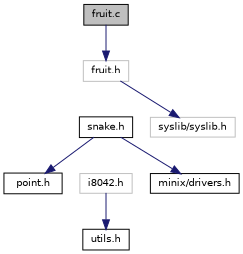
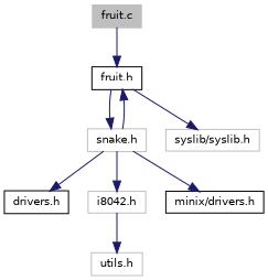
  digraph {
    node [color=black fillcolor=white fontname=Helvetica fontsize=10 shape=record style=filled]
    edge [color=midnightblue fontname=Helvetica fontsize=10 labelfontname=Helvetica labelfontsize=10 style=solid]
-   n1 [fillcolor=grey75 fontcolor=black height=0.2 label="fruit.c" width=0.4]
-   n2 [color=grey75 height=0.2 label="fruit.h" width=0.4]
-   n3 [height=0.2 label="snake.h" width=0.4]
+   n1 [color=grey75 fillcolor=grey75 fontcolor=black height=0.2 label="fruit.c" width=0.4]
+   n2 [height=0.2 label="fruit.h" width=0.4]
+   n3 [color=grey75 height=0.2 label="snake.h" width=0.4]
    n4 [color=grey75 height=0.2 label="syslib/syslib.h" width=0.4]
-   n5 [height=0.2 label="point.h" width=0.4]
+   n5 [height=0.2 label="drivers.h" width=0.4]
    n6 [color=grey75 height=0.2 label="i8042.h" width=0.4]
    n7 [height=0.2 label="minix/drivers.h" width=0.4]
-   n8 [height=0.2 label="utils.h" width=0.4]
+   n8 [color=grey75 height=0.2 label="utils.h" width=0.4]
    n1 -> n2
+   n2 -> n3
    n2 -> n4
+   n3 -> n2
    n3 -> n5
+   n3 -> n6
    n3 -> n7
    n6 -> n8
  }
